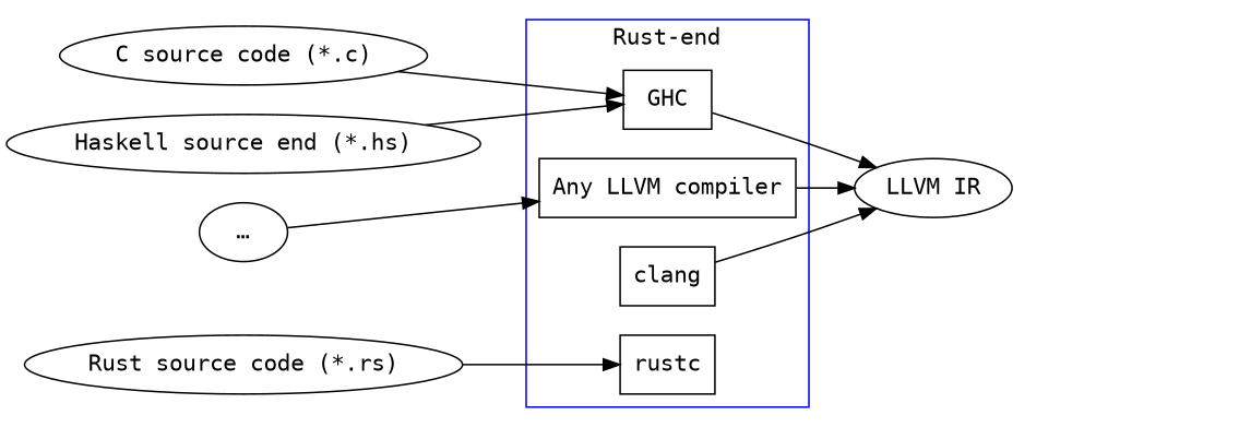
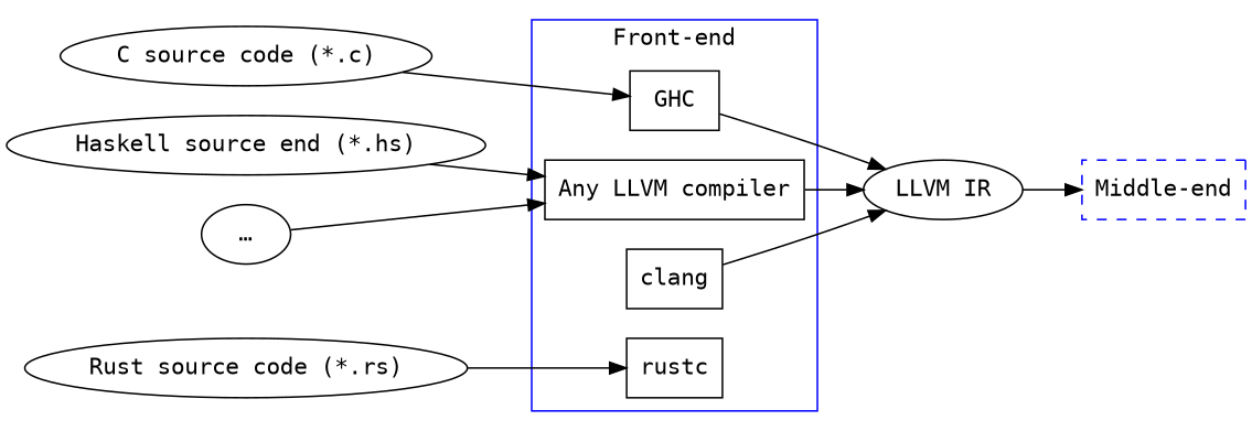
  digraph {
    fontname="DejaVu Sans Mono"
    rankdir=LR
    node [fontname="DejaVu Sans Mono"]
    edge [fontname="DejaVu Sans Mono"]
    n1 [label=clang shape=box]
    n2 [label=GHC shape=box]
    n3 [label=rustc shape=box]
    n4 [label="Any LLVM compiler" shape=box]
    n5 [label="LLVM IR"]
    n6 [label="C source code (*.c)"]
    n7 [label="Haskell source end (*.hs)"]
    n8 [label="Rust source code (*.rs)"]
    n9 [label="…"]
+   n10 [color=blue label="Middle-end" shape=box style=dashed]
    subgraph cluster_1 {
      color=blue
-     label="Rust-end"
+     label="Front-end"
      n1
      n2
      n3
      n4
    }
    n1 -> n5
    n2 -> n5
    n4 -> n5
+   n5 -> n10
    n6 -> n2
-   n7 -> n2
+   n7 -> n4
    n8 -> n3
    n9 -> n4
  }
